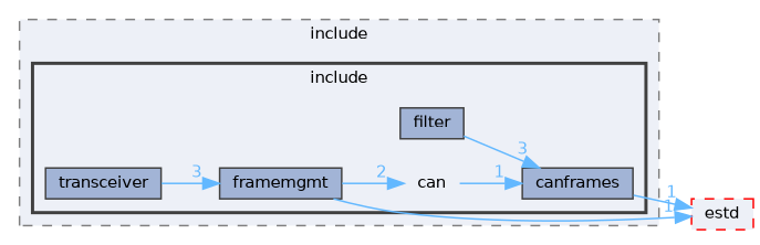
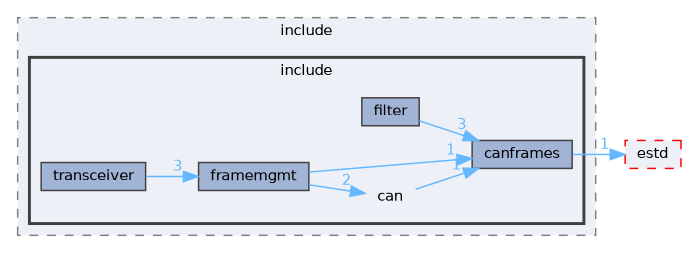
  digraph {
    compound=true
    rankdir=LR
    node [fontname=Helvetica fontsize=10 shape=box color=grey25 fillcolor="#a2b4d6" style=filled]
    edge [color=steelblue1 fontcolor=steelblue1 fontname=Helvetica fontsize=10 headlabel=1 labeldistance=1.5 labelfontname=Helvetica labelfontsize=10]
    n1 [height=0.2 label=can shape=plaintext width=0.4 color="" fillcolor="" style=""]
    n2 [height=0.2 label=canframes width=0.4]
    n3 [height=0.2 label=filter width=0.4]
    n4 [height=0.2 label=framemgmt width=0.4]
    n5 [height=0.2 label=transceiver width=0.4]
    n6 [color=red fillcolor="#edf0f7" height=0.2 label=estd style="filled,dashed" width=0.4]
    subgraph cluster_1 {
      bgcolor="#edf0f7"
      fontname=Helvetica
      fontsize=10
      label=include
      pencolor=grey50
      style="filled,dashed"
      subgraph cluster_2 {
        bgcolor="#edf0f7"
        fontname=Helvetica
        fontsize=10
        label=include
        pencolor=grey25
        style="filled,bold"
        n1
        n2
        n3
        n4
        n5
      }
    }
    n1 -> n2
    n2 -> n6
    n3 -> n2 [headlabel=3]
    n4 -> n1 [headlabel=2]
-   n4 -> n6
+   n4 -> n2
    n5 -> n4 [headlabel=3]
  }
